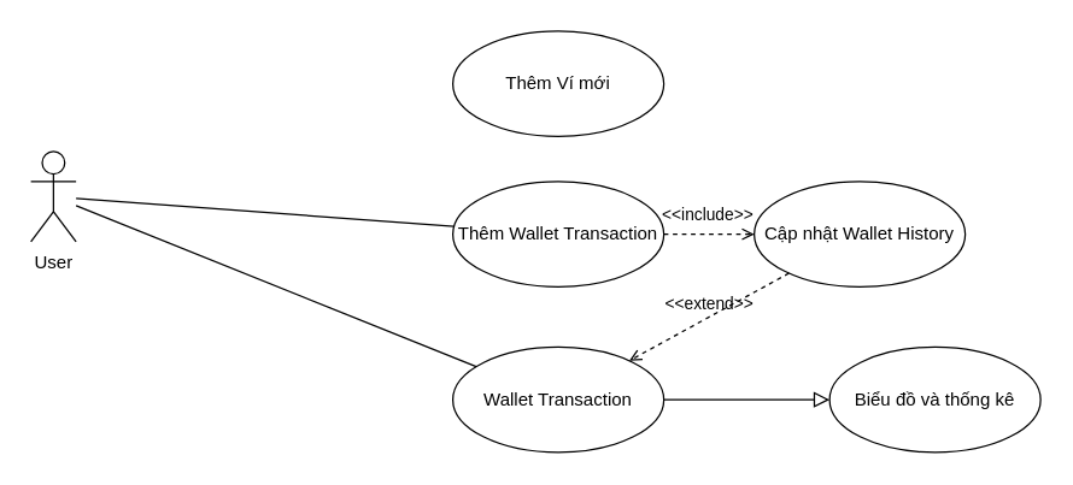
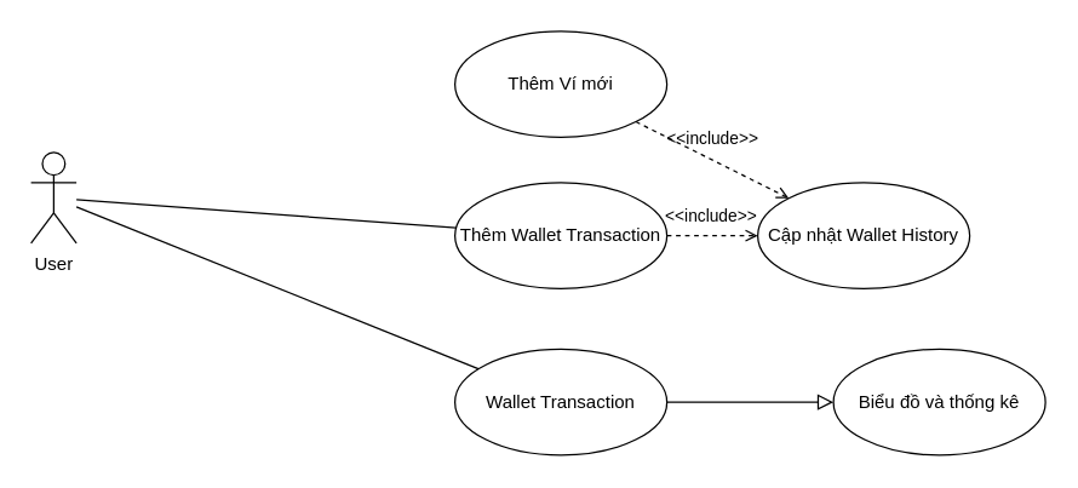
  <mxCell id="0" />
  <mxCell id="1" parent="0" />
  <mxCell id="2" value="User" style="shape=umlActor;verticalLabelPosition=bottom;verticalAlign=top;html=1;outlineConnect=0;" parent="1" vertex="1"><mxGeometry x="20" y="100" width="30" height="60" as="geometry" /></mxCell>
  <mxCell id="3" value="Thêm Ví mới" style="ellipse;whiteSpace=wrap;html=1;" parent="1" vertex="1"><mxGeometry x="300" y="20" width="140" height="70" as="geometry" /></mxCell>
  <mxCell id="4" value="Thêm Wallet Transaction" style="ellipse;whiteSpace=wrap;html=1;" parent="1" vertex="1"><mxGeometry x="300" y="120" width="140" height="70" as="geometry" /></mxCell>
  <mxCell id="5" value="Wallet Transaction" style="ellipse;whiteSpace=wrap;html=1;" parent="1" vertex="1"><mxGeometry x="300" y="230" width="140" height="70" as="geometry" /></mxCell>
  <mxCell id="6" value="" style="endArrow=none;html=1;rounded=0;" parent="1" source="2" target="4" edge="1"><mxGeometry width="50" height="50" relative="1" as="geometry"><mxPoint x="80" y="264" as="sourcePoint" /><mxPoint x="234" y="120" as="targetPoint" /></mxGeometry></mxCell>
  <mxCell id="7" value="" style="endArrow=none;html=1;rounded=0;" parent="1" source="2" target="5" edge="1"><mxGeometry width="50" height="50" relative="1" as="geometry"><mxPoint x="60" y="141" as="sourcePoint" /><mxPoint x="311" y="160" as="targetPoint" /></mxGeometry></mxCell>
  <mxCell id="8" value="Cập nhật Wallet History" style="ellipse;whiteSpace=wrap;html=1;" parent="1" vertex="1"><mxGeometry x="500" y="120" width="140" height="70" as="geometry" /></mxCell>
+ <mxCell id="9" value="&amp;lt;&amp;lt;include&amp;gt;&amp;gt;" style="html=1;verticalAlign=bottom;labelBackgroundColor=none;endArrow=open;endFill=0;dashed=1;rounded=0;" parent="1" source="3" target="8" edge="1"><mxGeometry x="-0.04" y="4" width="160" relative="1" as="geometry"><mxPoint x="210" y="190" as="sourcePoint" /><mxPoint x="370" y="190" as="targetPoint" /><mxPoint as="offset" /></mxGeometry></mxCell>
  <mxCell id="10" value="&amp;lt;&amp;lt;include&amp;gt;&amp;gt;" style="html=1;verticalAlign=bottom;labelBackgroundColor=none;endArrow=open;endFill=0;dashed=1;rounded=0;" parent="1" source="4" target="8" edge="1"><mxGeometry x="-0.04" y="4" width="160" relative="1" as="geometry"><mxPoint x="429" y="90" as="sourcePoint" /><mxPoint x="531" y="140" as="targetPoint" /><mxPoint as="offset" /></mxGeometry></mxCell>
- <mxCell id="11" value="&amp;lt;&amp;lt;extend&amp;gt;&amp;gt;" style="html=1;verticalAlign=bottom;labelBackgroundColor=none;endArrow=open;endFill=0;dashed=1;rounded=0;" parent="1" source="8" target="5" edge="1"><mxGeometry width="160" relative="1" as="geometry"><mxPoint x="210" y="190" as="sourcePoint" /><mxPoint x="370" y="190" as="targetPoint" /></mxGeometry></mxCell>
  <mxCell id="12" value="Biểu đồ và thống kê" style="ellipse;whiteSpace=wrap;html=1;" vertex="1" parent="1"><mxGeometry x="550" y="230" width="140" height="70" as="geometry" /></mxCell>
  <mxCell id="13" value="" style="endArrow=block;html=1;rounded=0;align=center;verticalAlign=bottom;endFill=0;labelBackgroundColor=none;endSize=8;" edge="1" parent="1" target="12"><mxGeometry relative="1" as="geometry"><mxPoint x="440" y="265" as="sourcePoint" /><mxPoint x="884" y="341" as="targetPoint" /></mxGeometry></mxCell>
  <mxCell id="14" value="" style="resizable=0;html=1;align=center;verticalAlign=top;labelBackgroundColor=none;" connectable="0" vertex="1" parent="13"><mxGeometry relative="1" as="geometry" /></mxCell>
